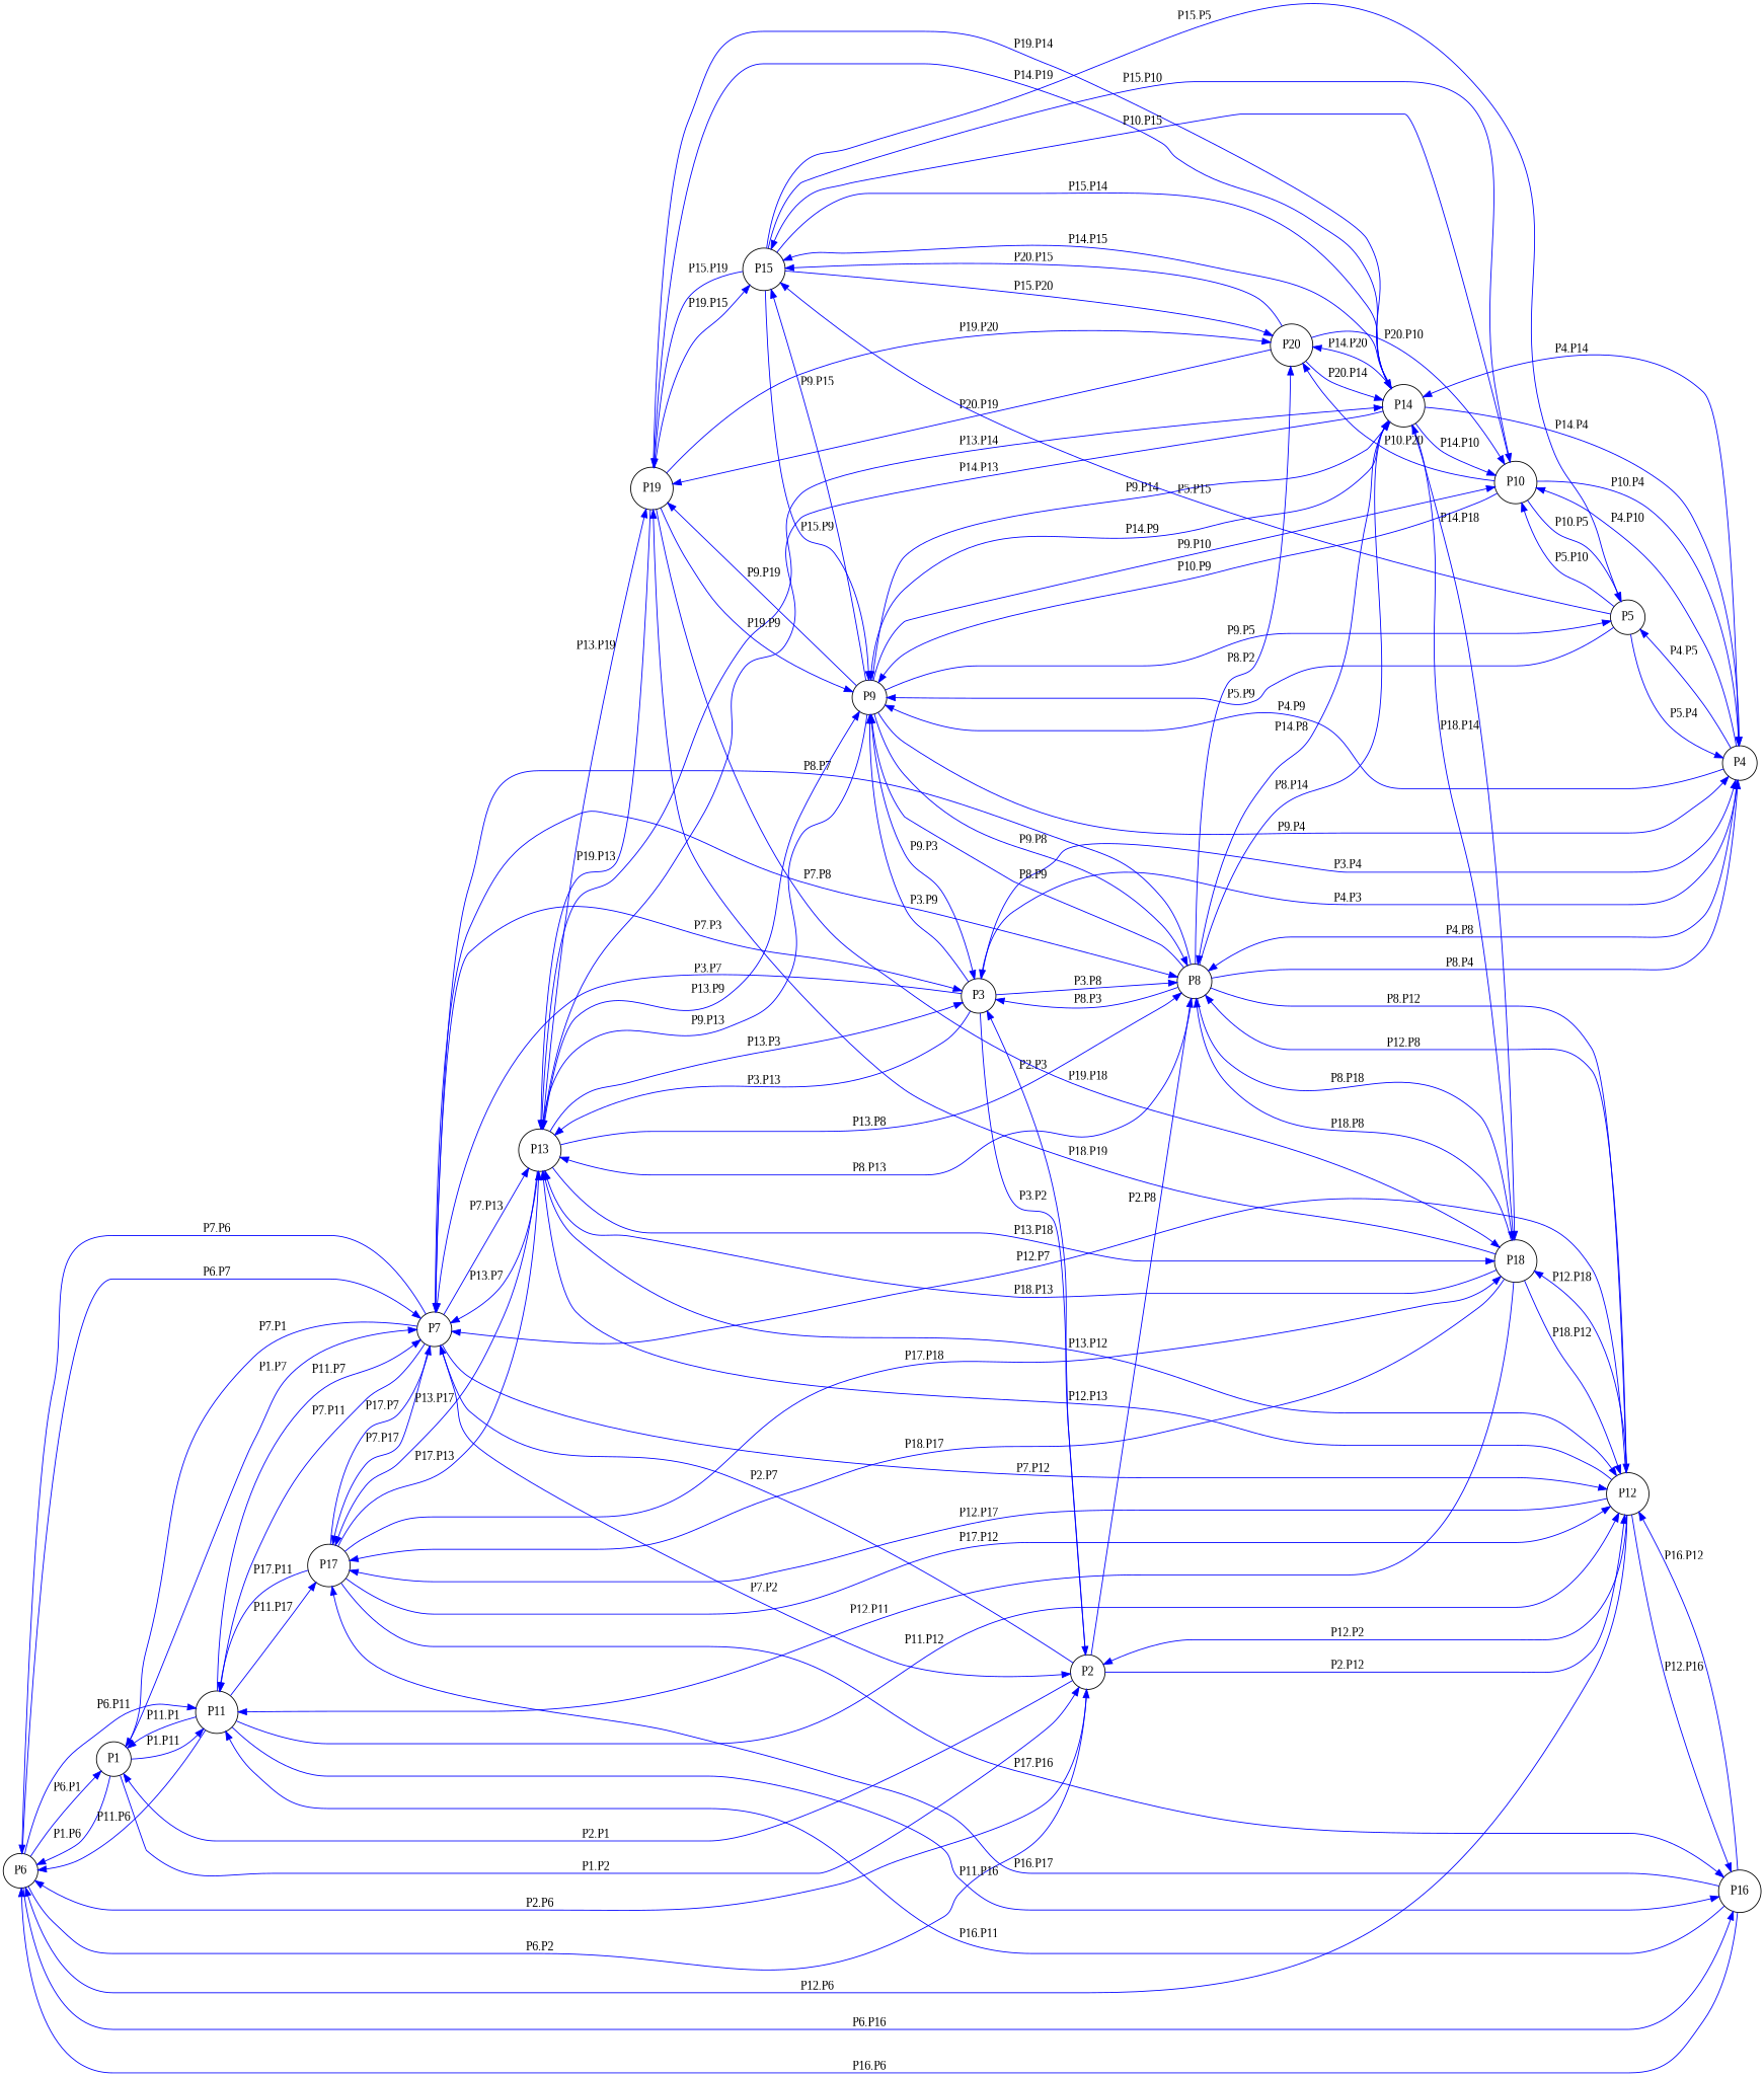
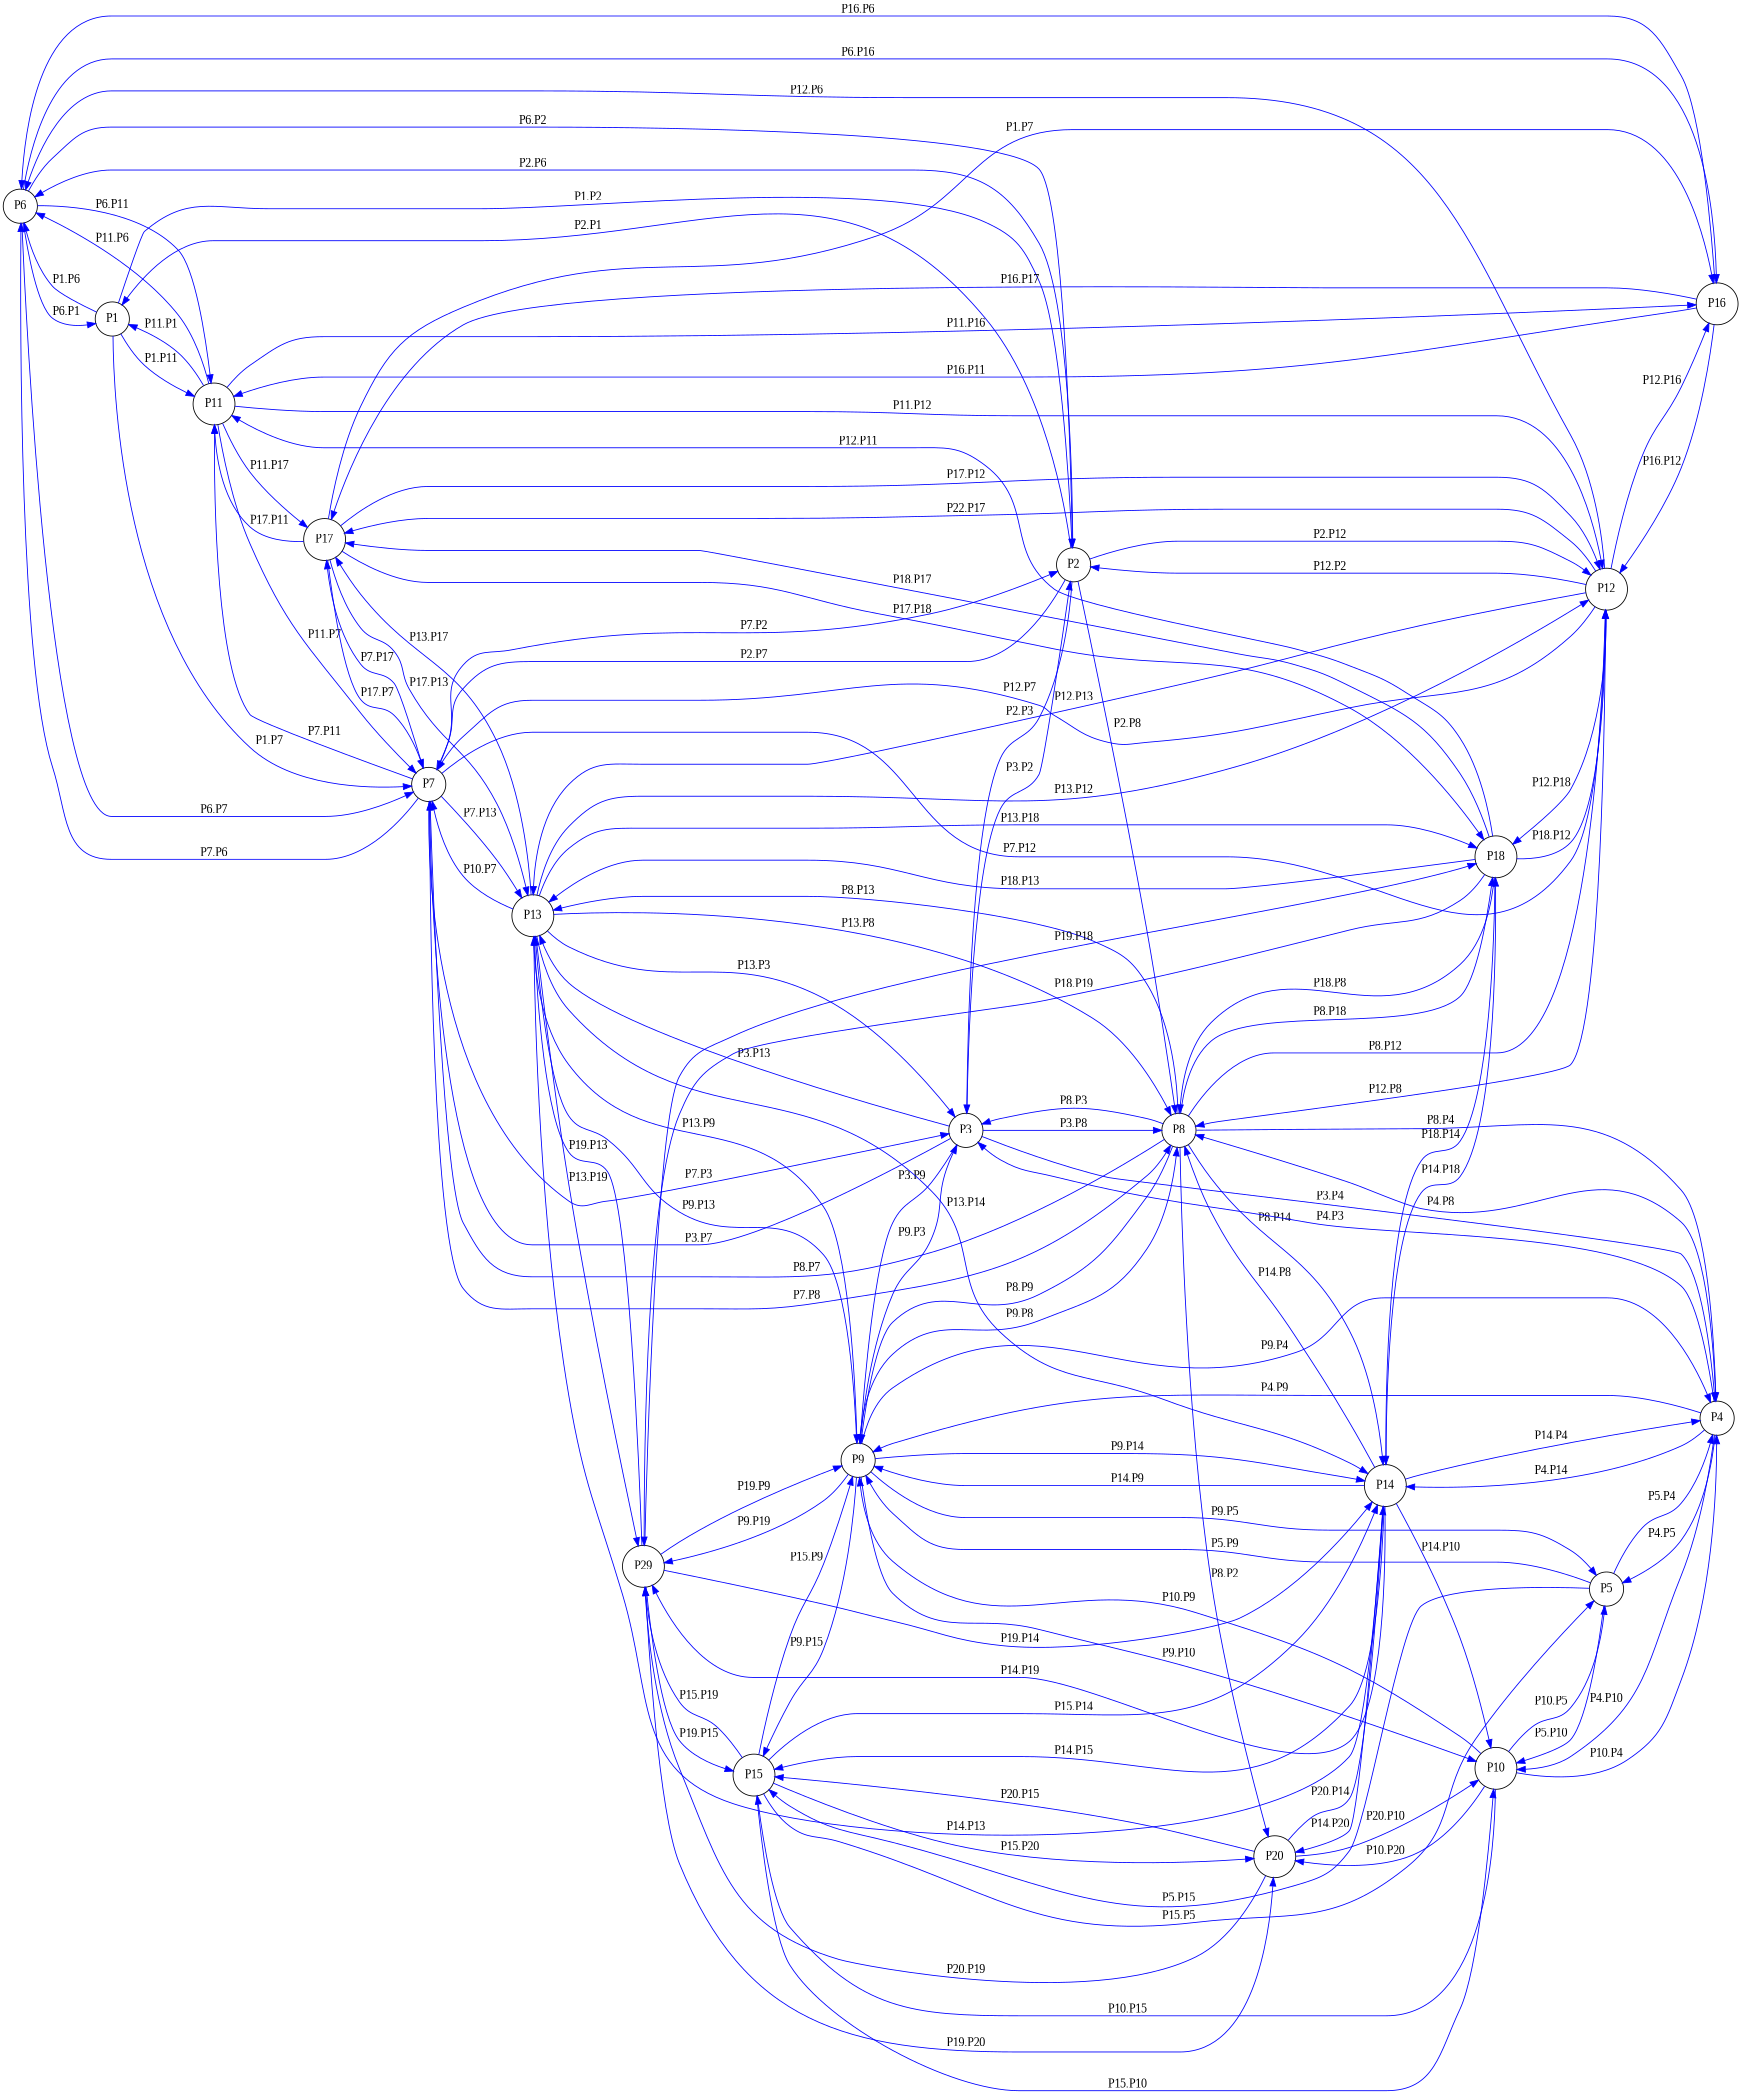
  digraph {
    fontname="Liberation Serif"
    rankdir=LR
    node [fontname="Liberation Serif" shape=circle]
    edge [color=blue fontname="Liberation Serif"]
    P6
    P1
    P2
    P7
    P11
    P16
    P12
    P3
    P8
    P13
    P17
    P18
    P9
    P4
    P14
    P20
-   P19
+   P19 [label=P29]
    P5
    P10
    P15
    P6 -> P1 [label="P6.P1"]
    P6 -> P2 [label="P6.P2"]
    P6 -> P7 [label="P6.P7"]
    P6 -> P11 [label="P6.P11"]
    P6 -> P16 [label="P6.P16"]
    P1 -> P6 [label="P1.P6"]
    P1 -> P2 [label="P1.P2"]
    P1 -> P7 [label="P1.P7"]
    P1 -> P11 [label="P1.P11"]
    P2 -> P6 [label="P2.P6"]
    P2 -> P1 [label="P2.P1"]
    P2 -> P7 [label="P2.P7"]
    P2 -> P12 [label="P2.P12"]
    P2 -> P3 [label="P2.P3"]
    P2 -> P8 [label="P2.P8"]
    P7 -> P6 [label="P7.P6"]
-   P7 -> P1 [label="P7.P1"]
    P7 -> P2 [label="P7.P2"]
    P7 -> P11 [label="P7.P11"]
    P7 -> P12 [label="P7.P12"]
    P7 -> P3 [label="P7.P3"]
    P7 -> P8 [label="P7.P8"]
    P7 -> P13 [label="P7.P13"]
    P7 -> P17 [label="P7.P17"]
    P11 -> P6 [label="P11.P6"]
    P11 -> P1 [label="P11.P1"]
    P11 -> P7 [label="P11.P7"]
    P11 -> P16 [label="P11.P16"]
    P11 -> P12 [label="P11.P12"]
    P11 -> P17 [label="P11.P17"]
    P16 -> P6 [label="P16.P6"]
    P16 -> P11 [label="P16.P11"]
    P16 -> P12 [label="P16.P12"]
    P16 -> P17 [label="P16.P17"]
    P12 -> P6 [label="P12.P6"]
    P12 -> P2 [label="P12.P2"]
    P12 -> P7 [label="P12.P7"]
    P12 -> P16 [label="P12.P16"]
    P12 -> P8 [label="P12.P8"]
    P12 -> P13 [label="P12.P13"]
-   P12 -> P17 [label="P12.P17"]
+   P12 -> P17 [label="P22.P17"]
    P12 -> P18 [label="P12.P18"]
    P3 -> P2 [label="P3.P2"]
    P3 -> P7 [label="P3.P7"]
    P3 -> P8 [label="P3.P8"]
    P3 -> P13 [label="P3.P13"]
    P3 -> P9 [label="P3.P9"]
    P3 -> P4 [label="P3.P4"]
    P8 -> P7 [label="P8.P7"]
    P8 -> P12 [label="P8.P12"]
    P8 -> P3 [label="P8.P3"]
    P8 -> P13 [label="P8.P13"]
    P8 -> P18 [label="P8.P18"]
    P8 -> P9 [label="P8.P9"]
    P8 -> P4 [label="P8.P4"]
    P8 -> P14 [label="P8.P14"]
    P8 -> P20 [label="P8.P2"]
-   P13 -> P7 [label="P13.P7"]
+   P13 -> P7 [label="P10.P7"]
    P13 -> P12 [label="P13.P12"]
    P13 -> P3 [label="P13.P3"]
    P13 -> P8 [label="P13.P8"]
    P13 -> P17 [label="P13.P17"]
    P13 -> P18 [label="P13.P18"]
    P13 -> P9 [label="P13.P9"]
    P13 -> P14 [label="P13.P14"]
    P13 -> P19 [label="P13.P19"]
    P17 -> P7 [label="P17.P7"]
    P17 -> P11 [label="P17.P11"]
-   P17 -> P16 [label="P17.P16"]
+   P17 -> P16 [label="P1.P7"]
    P17 -> P12 [label="P17.P12"]
    P17 -> P13 [label="P17.P13"]
    P17 -> P18 [label="P17.P18"]
    P18 -> P11 [label="P12.P11"]
    P18 -> P12 [label="P18.P12"]
    P18 -> P8 [label="P18.P8"]
    P18 -> P13 [label="P18.P13"]
    P18 -> P17 [label="P18.P17"]
    P18 -> P14 [label="P18.P14"]
    P18 -> P19 [label="P18.P19"]
    P9 -> P3 [label="P9.P3"]
    P9 -> P8 [label="P9.P8"]
    P9 -> P13 [label="P9.P13"]
    P9 -> P4 [label="P9.P4"]
    P9 -> P14 [label="P9.P14"]
    P9 -> P19 [label="P9.P19"]
    P9 -> P5 [label="P9.P5"]
    P9 -> P10 [label="P9.P10"]
    P9 -> P15 [label="P9.P15"]
    P4 -> P3 [label="P4.P3"]
    P4 -> P8 [label="P4.P8"]
    P4 -> P9 [label="P4.P9"]
    P4 -> P14 [label="P4.P14"]
    P4 -> P5 [label="P4.P5"]
    P4 -> P10 [label="P4.P10"]
    P14 -> P8 [label="P14.P8"]
    P14 -> P13 [label="P14.P13"]
    P14 -> P18 [label="P14.P18"]
    P14 -> P9 [label="P14.P9"]
    P14 -> P4 [label="P14.P4"]
    P14 -> P20 [label="P14.P20"]
    P14 -> P19 [label="P14.P19"]
    P14 -> P10 [label="P14.P10"]
    P14 -> P15 [label="P14.P15"]
    P20 -> P14 [label="P20.P14"]
    P20 -> P19 [label="P20.P19"]
    P20 -> P10 [label="P20.P10"]
    P20 -> P15 [label="P20.P15"]
    P19 -> P13 [label="P19.P13"]
    P19 -> P18 [label="P19.P18"]
    P19 -> P9 [label="P19.P9"]
    P19 -> P14 [label="P19.P14"]
    P19 -> P20 [label="P19.P20"]
    P19 -> P15 [label="P19.P15"]
    P5 -> P9 [label="P5.P9"]
    P5 -> P4 [label="P5.P4"]
    P5 -> P10 [label="P5.P10"]
    P5 -> P15 [label="P5.P15"]
    P10 -> P9 [label="P10.P9"]
    P10 -> P4 [label="P10.P4"]
    P10 -> P20 [label="P10.P20"]
    P10 -> P5 [label="P10.P5"]
    P10 -> P15 [label="P10.P15"]
    P15 -> P9 [label="P15.P9"]
    P15 -> P14 [label="P15.P14"]
    P15 -> P20 [label="P15.P20"]
    P15 -> P19 [label="P15.P19"]
    P15 -> P5 [label="P15.P5"]
    P15 -> P10 [label="P15.P10"]
  }
